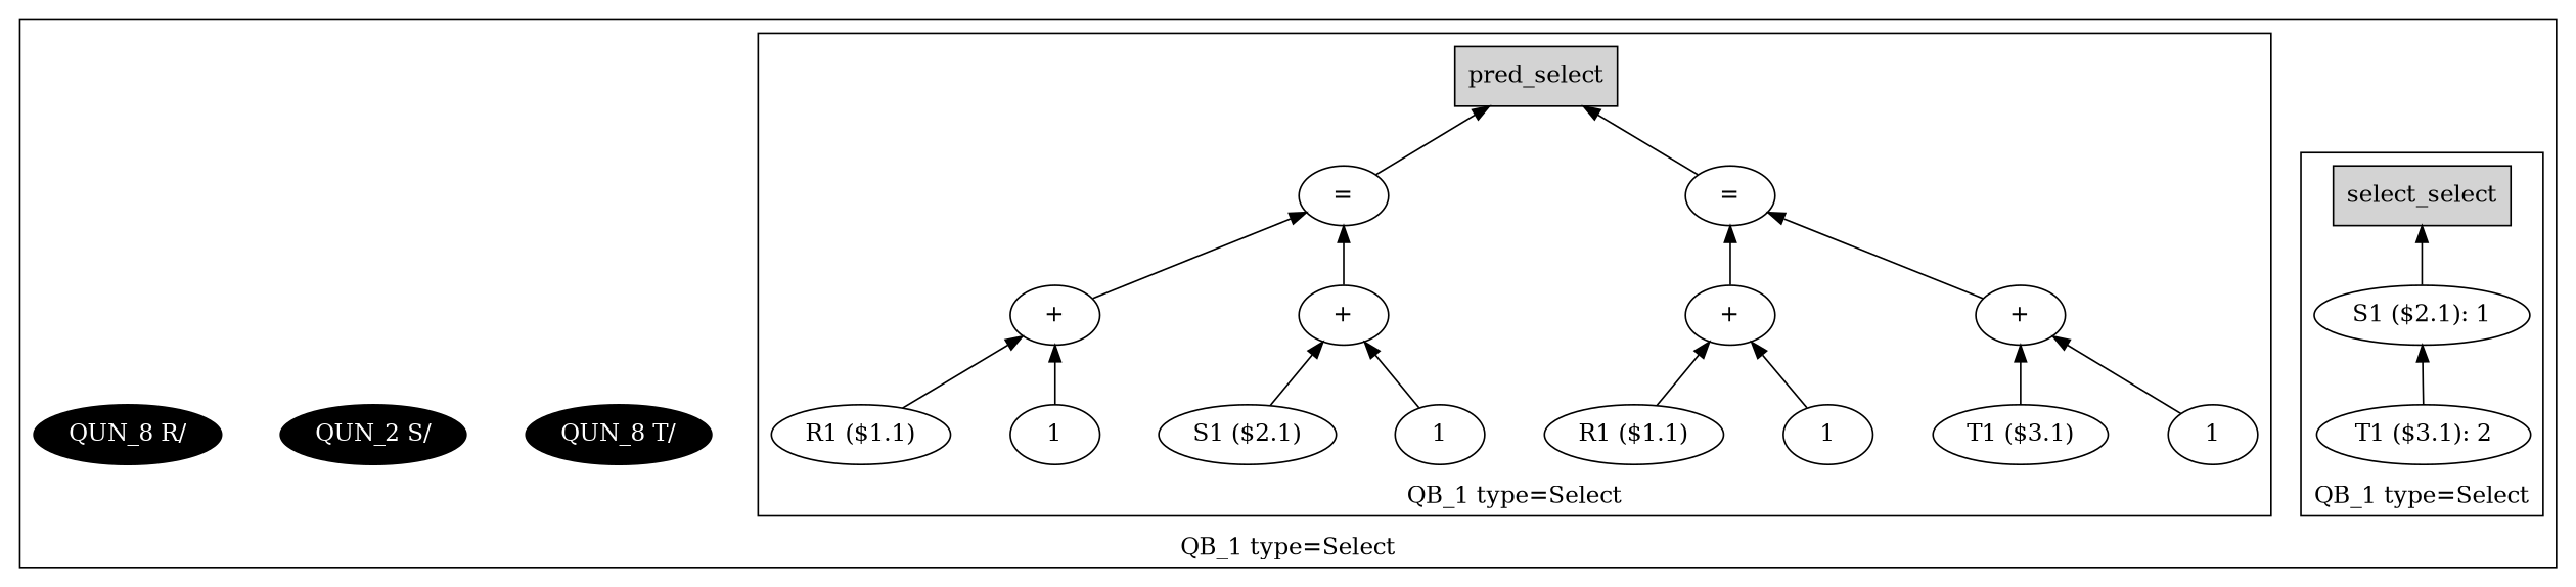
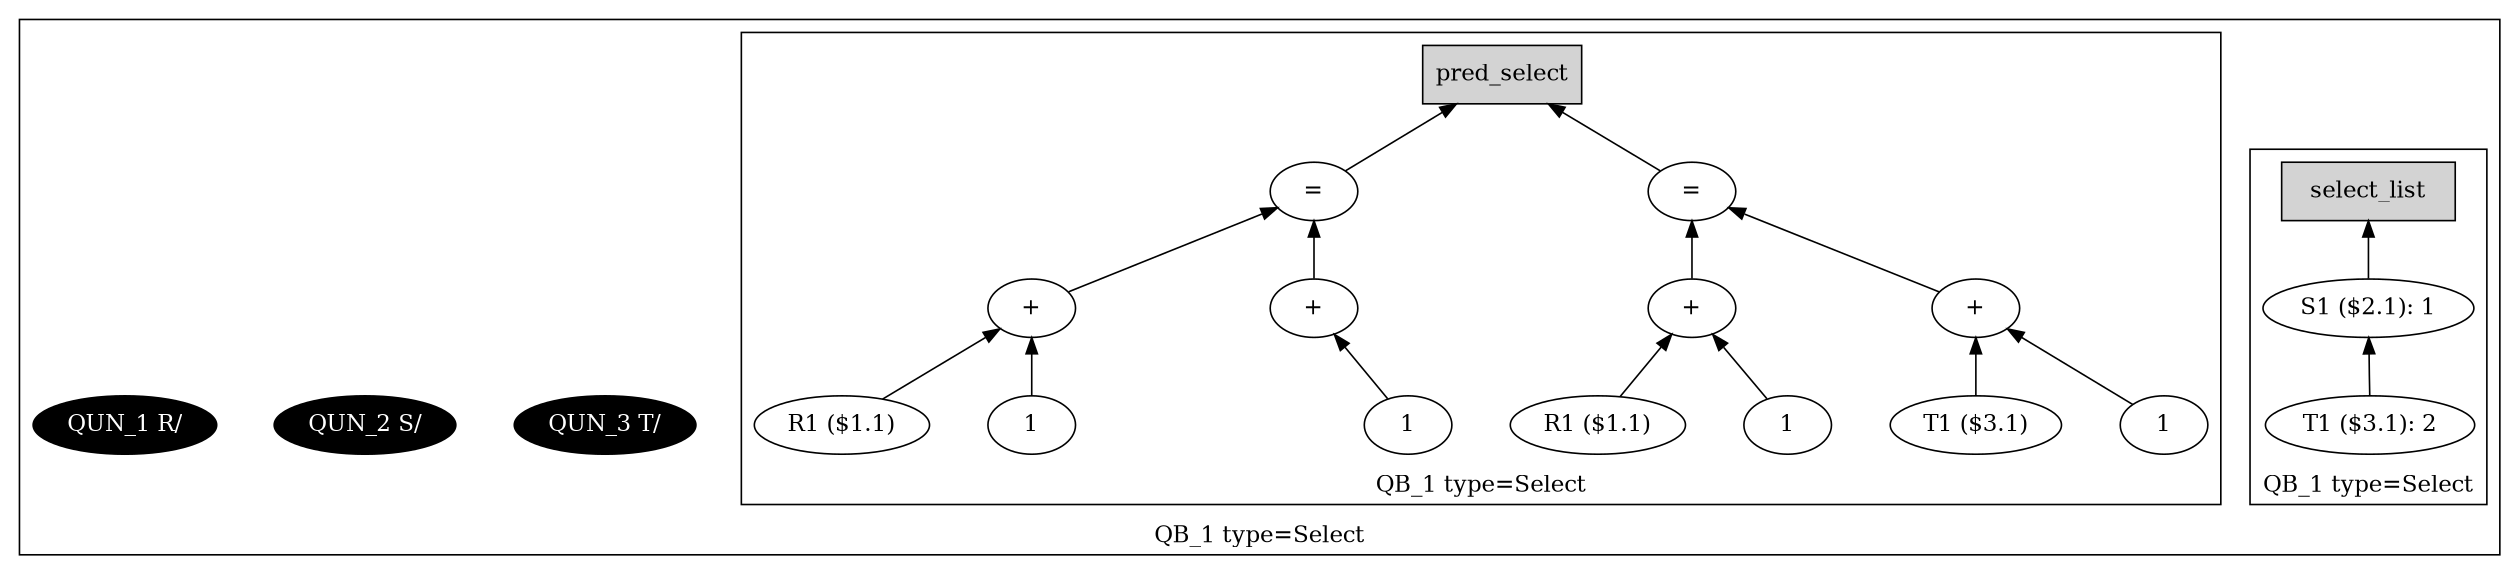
  digraph {
    nodesep=0.5
    ordering=in
    rankdir=BT
-   n1 [label=select_select shape=box style=filled]
+   n1 [label=select_list shape=box style=filled]
    n2 [label="S1 ($2.1): 1"]
    n3 [label="T1 ($3.1): 2"]
    n4 [label="="]
    n5 [label=pred_select shape=box style=filled]
    n6 [label="+"]
    n7 [label="R1 ($1.1)"]
    n8 [label=1]
    n9 [label="+"]
-   n10 [label="S1 ($2.1)"]
    n11 [label=1]
    n12 [label="="]
    n13 [label="+"]
    n14 [label="R1 ($1.1)"]
    n15 [label=1]
    n16 [label="+"]
    n17 [label="T1 ($3.1)"]
    n18 [label=1]
-   n19 [fillcolor=black fontcolor=white label="QUN_8 T/" style=filled]
+   n19 [fillcolor=black fontcolor=white label="QUN_3 T/" style=filled]
    n20 [fillcolor=black fontcolor=white label="QUN_2 S/" style=filled]
-   n21 [fillcolor=black fontcolor=white label="QUN_8 R/" style=filled]
+   n21 [fillcolor=black fontcolor=white label="QUN_1 R/" style=filled]
    subgraph cluster_1 {
      label="QB_1 type=Select"
      n19
      n20
      n21
      subgraph cluster_2 {
        label="QB_1 type=Select"
        n1
        n2
        n3
      }
      subgraph cluster_3 {
        label="QB_1 type=Select"
        n4
        n5
        n6
        n7
        n8
        n9
-       n10
        n11
        n12
        n13
        n14
        n15
        n16
        n17
        n18
      }
    }
    n2 -> n1
    n3 -> n2
    n4 -> n5
    n6 -> n4
    n7 -> n6
    n8 -> n6
    n9 -> n4
-   n10 -> n9
    n11 -> n9
    n12 -> n5
    n13 -> n12
    n14 -> n13
    n15 -> n13
    n16 -> n12
    n17 -> n16
    n18 -> n16
  }
